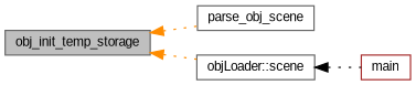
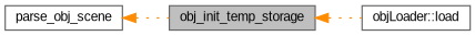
  digraph {
    fontname="Liberation Sans"
    rankdir=LR
    node [color=gray40 fillcolor=white fontname="Liberation Sans" fontsize=10 shape=record style=filled]
    edge [color=darkorange dir=back fontname="Liberation Sans" fontsize=10 labelfontname=Helvetica labelfontsize=10 style=dotted]
    n1 [fillcolor=grey75 fontcolor=black height=0.2 label=obj_init_temp_storage width=0.4]
    n2 [height=0.2 label=parse_obj_scene width=0.4]
-   n3 [height=0.2 label="objLoader::scene" width=0.4]
-   n4 [color=brown height=0.2 label=main width=0.4]
-   n1 -> n2
+   n3 [height=0.2 label="objLoader::load" width=0.4]
+   n2 -> n1
    n1 -> n3
-   n3 -> n4 [color=black]
  }
